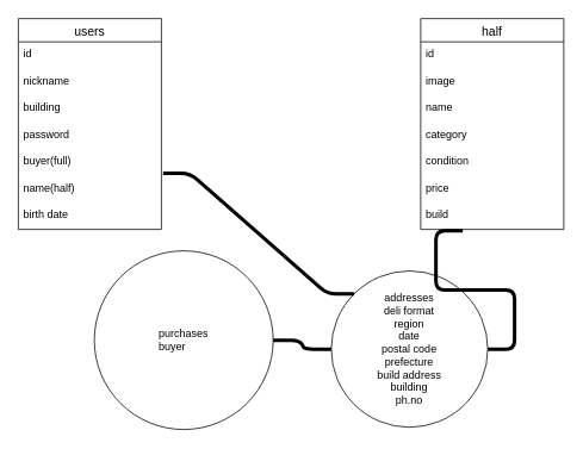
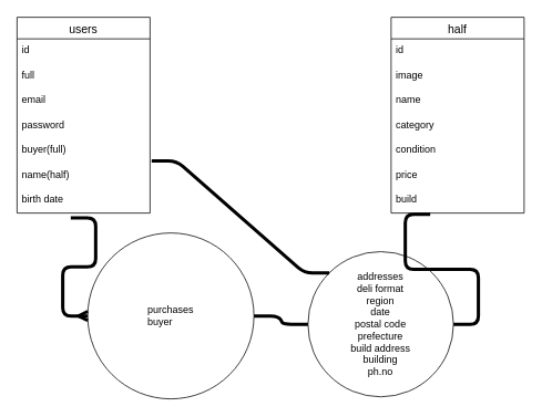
  <mxCell id="0" />
  <mxCell id="1" parent="0" />
  <mxCell id="2" value="users" style="swimlane;fontStyle=0;childLayout=stackLayout;horizontal=1;startSize=26;horizontalStack=0;resizeParent=1;resizeParentMax=0;resizeLast=0;collapsible=1;marginBottom=0;align=center;fontSize=14;" vertex="1" parent="1"><mxGeometry x="20" y="20" width="160" height="236" as="geometry" /></mxCell>
  <mxCell id="3" value="id&#10;" style="text;strokeColor=none;fillColor=none;spacingLeft=4;spacingRight=4;overflow=hidden;rotatable=0;points=[[0,0.5],[1,0.5]];portConstraint=eastwest;fontSize=12;" vertex="1" parent="2"><mxGeometry y="26" width="160" height="30" as="geometry" /></mxCell>
- <mxCell id="4" value="nickname" style="text;strokeColor=none;fillColor=none;spacingLeft=4;spacingRight=4;overflow=hidden;rotatable=0;points=[[0,0.5],[1,0.5]];portConstraint=eastwest;fontSize=12;" vertex="1" parent="2"><mxGeometry y="56" width="160" height="30" as="geometry" /></mxCell>
- <mxCell id="5" value="building" style="text;strokeColor=none;fillColor=none;spacingLeft=4;spacingRight=4;overflow=hidden;rotatable=0;points=[[0,0.5],[1,0.5]];portConstraint=eastwest;fontSize=12;" vertex="1" parent="2"><mxGeometry y="86" width="160" height="30" as="geometry" /></mxCell>
+ <mxCell id="4" value="full" style="text;strokeColor=none;fillColor=none;spacingLeft=4;spacingRight=4;overflow=hidden;rotatable=0;points=[[0,0.5],[1,0.5]];portConstraint=eastwest;fontSize=12;" vertex="1" parent="2"><mxGeometry y="56" width="160" height="30" as="geometry" /></mxCell>
+ <mxCell id="5" value="email" style="text;strokeColor=none;fillColor=none;spacingLeft=4;spacingRight=4;overflow=hidden;rotatable=0;points=[[0,0.5],[1,0.5]];portConstraint=eastwest;fontSize=12;" vertex="1" parent="2"><mxGeometry y="86" width="160" height="30" as="geometry" /></mxCell>
  <mxCell id="6" value="password" style="text;strokeColor=none;fillColor=none;spacingLeft=4;spacingRight=4;overflow=hidden;rotatable=0;points=[[0,0.5],[1,0.5]];portConstraint=eastwest;fontSize=12;" vertex="1" parent="2"><mxGeometry y="116" width="160" height="30" as="geometry" /></mxCell>
  <mxCell id="7" value="buyer(full)" style="text;strokeColor=none;fillColor=none;spacingLeft=4;spacingRight=4;overflow=hidden;rotatable=0;points=[[0,0.5],[1,0.5]];portConstraint=eastwest;fontSize=12;" vertex="1" parent="2"><mxGeometry y="146" width="160" height="30" as="geometry" /></mxCell>
  <mxCell id="8" value="name(half)" style="text;strokeColor=none;fillColor=none;spacingLeft=4;spacingRight=4;overflow=hidden;rotatable=0;points=[[0,0.5],[1,0.5]];portConstraint=eastwest;fontSize=12;" vertex="1" parent="2"><mxGeometry y="176" width="160" height="30" as="geometry" /></mxCell>
  <mxCell id="9" value="birth date" style="text;strokeColor=none;fillColor=none;spacingLeft=4;spacingRight=4;overflow=hidden;rotatable=0;points=[[0,0.5],[1,0.5]];portConstraint=eastwest;fontSize=12;" vertex="1" parent="2"><mxGeometry y="206" width="160" height="30" as="geometry" /></mxCell>
  <mxCell id="10" value="half" style="swimlane;fontStyle=0;childLayout=stackLayout;horizontal=1;startSize=26;horizontalStack=0;resizeParent=1;resizeParentMax=0;resizeLast=0;collapsible=1;marginBottom=0;align=center;fontSize=14;" vertex="1" parent="1"><mxGeometry x="470" y="20" width="160" height="236" as="geometry" /></mxCell>
  <mxCell id="11" value="id" style="text;strokeColor=none;fillColor=none;spacingLeft=4;spacingRight=4;overflow=hidden;rotatable=0;points=[[0,0.5],[1,0.5]];portConstraint=eastwest;fontSize=12;" vertex="1" parent="10"><mxGeometry y="26" width="160" height="30" as="geometry" /></mxCell>
  <mxCell id="12" value="image" style="text;strokeColor=none;fillColor=none;spacingLeft=4;spacingRight=4;overflow=hidden;rotatable=0;points=[[0,0.5],[1,0.5]];portConstraint=eastwest;fontSize=12;" vertex="1" parent="10"><mxGeometry y="56" width="160" height="30" as="geometry" /></mxCell>
  <mxCell id="13" value="name" style="text;strokeColor=none;fillColor=none;spacingLeft=4;spacingRight=4;overflow=hidden;rotatable=0;points=[[0,0.5],[1,0.5]];portConstraint=eastwest;fontSize=12;" vertex="1" parent="10"><mxGeometry y="86" width="160" height="30" as="geometry" /></mxCell>
  <mxCell id="14" value="category" style="text;strokeColor=none;fillColor=none;spacingLeft=4;spacingRight=4;overflow=hidden;rotatable=0;points=[[0,0.5],[1,0.5]];portConstraint=eastwest;fontSize=12;" vertex="1" parent="10"><mxGeometry y="116" width="160" height="30" as="geometry" /></mxCell>
  <mxCell id="15" value="condition" style="text;strokeColor=none;fillColor=none;spacingLeft=4;spacingRight=4;overflow=hidden;rotatable=0;points=[[0,0.5],[1,0.5]];portConstraint=eastwest;fontSize=12;" vertex="1" parent="10"><mxGeometry y="146" width="160" height="30" as="geometry" /></mxCell>
  <mxCell id="16" value="price" style="text;strokeColor=none;fillColor=none;spacingLeft=4;spacingRight=4;overflow=hidden;rotatable=0;points=[[0,0.5],[1,0.5]];portConstraint=eastwest;fontSize=12;" vertex="1" parent="10"><mxGeometry y="176" width="160" height="30" as="geometry" /></mxCell>
  <mxCell id="17" value="build" style="text;strokeColor=none;fillColor=none;spacingLeft=4;spacingRight=4;overflow=hidden;rotatable=0;points=[[0,0.5],[1,0.5]];portConstraint=eastwest;fontSize=12;" vertex="1" parent="10"><mxGeometry y="206" width="160" height="30" as="geometry" /></mxCell>
  <mxCell id="18" value="purchases&lt;br&gt;&lt;div style=&quot;text-align: left;&quot;&gt;&lt;span style=&quot;background-color: initial;&quot;&gt;buyer&lt;/span&gt;&lt;/div&gt;" style="ellipse;whiteSpace=wrap;html=1;aspect=fixed;" vertex="1" parent="1"><mxGeometry x="105" y="280" width="200" height="200" as="geometry" /></mxCell>
  <mxCell id="19" value="addresses&lt;br&gt;deli format&lt;br&gt;region&lt;br&gt;date&lt;br&gt;postal code&lt;br&gt;prefecture&lt;br&gt;build address&lt;br&gt;building&lt;br&gt;ph.no" style="ellipse;whiteSpace=wrap;html=1;aspect=fixed;" vertex="1" parent="1"><mxGeometry x="370" y="302.5" width="175" height="175" as="geometry" /></mxCell>
+ <mxCell id="20" value="" style="edgeStyle=entityRelationEdgeStyle;fontSize=12;html=1;endArrow=ERmany;strokeWidth=4;exitX=0.404;exitY=1.192;exitDx=0;exitDy=0;exitPerimeter=0;" edge="1" parent="1" source="9" target="18"><mxGeometry width="100" height="100" relative="1" as="geometry"><mxPoint x="250" y="280" as="sourcePoint" /><mxPoint x="110" y="371" as="targetPoint" /></mxGeometry></mxCell>
  <mxCell id="21" value="" style="edgeStyle=entityRelationEdgeStyle;fontSize=12;html=1;endArrow=none;strokeWidth=4;entryX=0.294;entryY=1.046;entryDx=0;entryDy=0;entryPerimeter=0;endFill=0;" edge="1" parent="1" source="19"><mxGeometry width="100" height="100" relative="1" as="geometry"><mxPoint x="250" y="280" as="sourcePoint" /><mxPoint x="517.04" y="257.38" as="targetPoint" /></mxGeometry></mxCell>
  <mxCell id="22" value="" style="edgeStyle=entityRelationEdgeStyle;fontSize=12;html=1;endArrow=none;strokeWidth=4;exitX=1.012;exitY=-0.097;exitDx=0;exitDy=0;exitPerimeter=0;entryX=0;entryY=0;entryDx=0;entryDy=0;endFill=0;" edge="1" parent="1" source="8" target="19"><mxGeometry width="100" height="100" relative="1" as="geometry"><mxPoint x="300" y="320" as="sourcePoint" /><mxPoint x="400" y="220" as="targetPoint" /></mxGeometry></mxCell>
  <mxCell id="23" value="" style="edgeStyle=entityRelationEdgeStyle;fontSize=12;html=1;endArrow=none;strokeWidth=4;exitX=1;exitY=0.5;exitDx=0;exitDy=0;entryX=0;entryY=0.5;entryDx=0;entryDy=0;endFill=0;" edge="1" parent="1" source="18" target="19"><mxGeometry width="100" height="100" relative="1" as="geometry"><mxPoint x="300" y="320" as="sourcePoint" /><mxPoint x="400" y="220" as="targetPoint" /></mxGeometry></mxCell>
